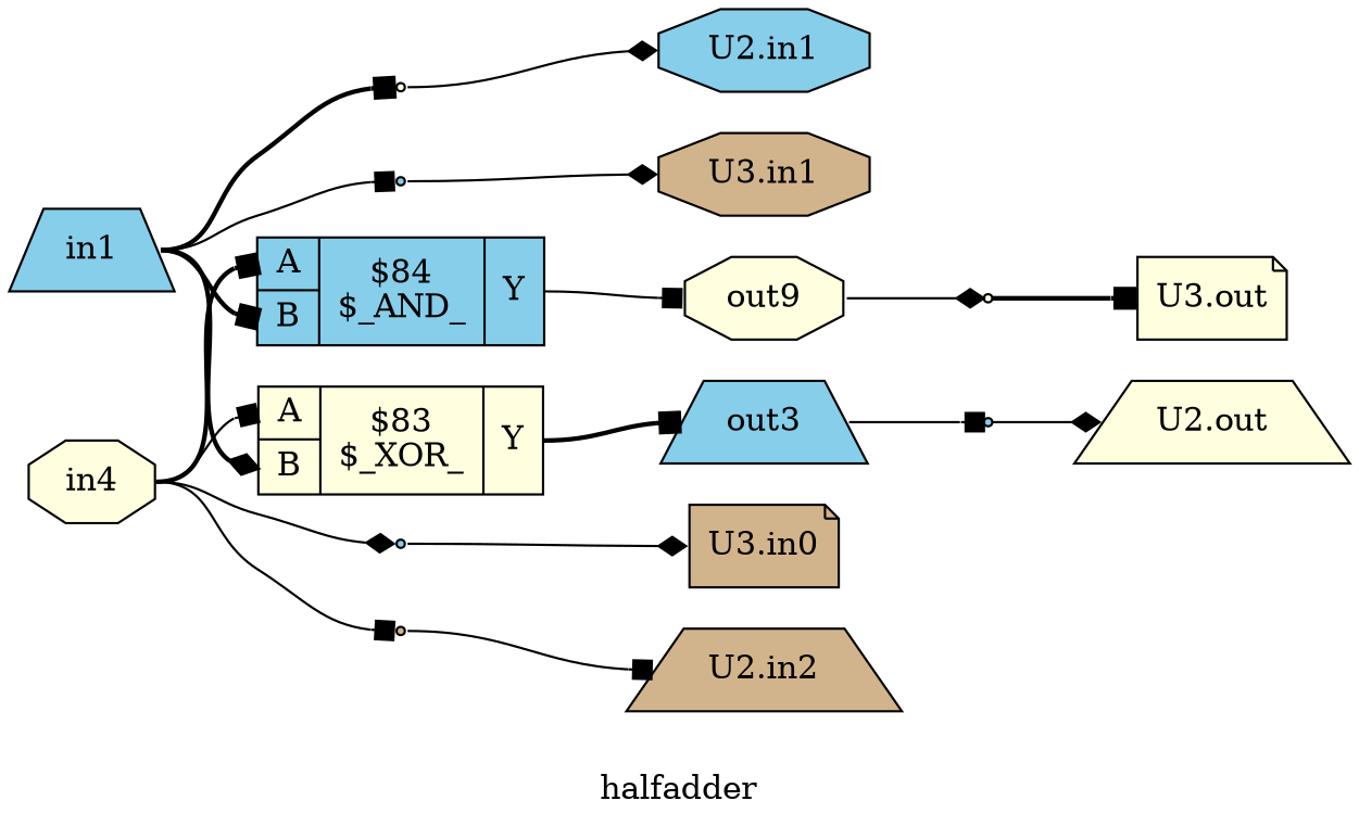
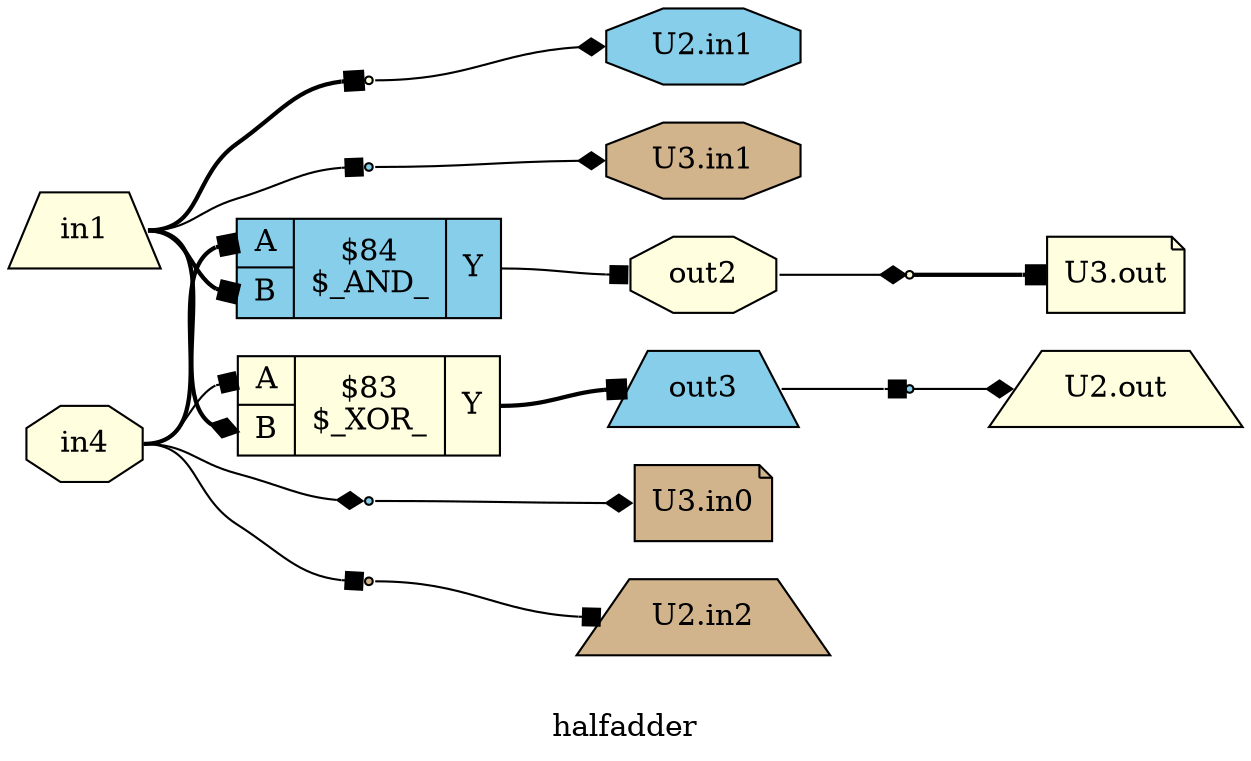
  digraph {
    label=halfadder
    rankdir=LR
    remincross=true
    node [color=black fillcolor=skyblue fontcolor=black shape=point style=filled]
    edge [arrowhead=box color=black fontcolor=black headport=w style=solid tailport=e]
    n1 [label="U2.in1" shape=octagon]
    n2 [fillcolor=tan label="U2.in2" shape=trapezium]
    n3 [fillcolor=lightyellow label="U2.out" shape=trapezium]
    n4 [fillcolor=tan label="U3.in1" shape=octagon]
    n5 [fillcolor=tan label="U3.in0" shape=note]
    n6 [fillcolor=lightyellow label="U3.out" shape=note]
-   n7 [label=in1 shape=trapezium]
+   n7 [fillcolor=lightyellow label=in1 shape=trapezium]
    n8 [fillcolor=lightyellow label="{{<p11> A|<p12> B}|$83\n$_XOR_|{<p13> Y}}" shape=record color="" fontcolor=""]
    n9 [label="{{<p11> A|<p12> B}|$84\n$_AND_|{<p13> Y}}" shape=record color="" fontcolor=""]
    x0 [fillcolor=lightyellow color="" fontcolor=""]
    x3 [color="" fontcolor=""]
    n12 [label=out3 shape=trapezium]
-   n13 [fillcolor=lightyellow label=out9 shape=octagon]
+   n13 [fillcolor=lightyellow label=out2 shape=octagon]
    n14 [fillcolor=lightyellow label=in4 shape=octagon]
    x1 [fillcolor=tan color="" fontcolor=""]
    x4 [color="" fontcolor=""]
    x5 [fillcolor=lightyellow color="" fontcolor=""]
    x2 [color="" fontcolor=""]
    n7 -> n8 [arrowhead=diamond headport="p12:w" style=bold]
    n7 -> n9 [headport="p12:w" style=bold]
    n7 -> x0 [style=bold]
    n7 -> x3
    n8 -> n12 [style=bold tailport="p13:e"]
    n9 -> n13 [tailport="p13:e"]
    x0 -> n1 [arrowhead=diamond]
    x3 -> n4 [arrowhead=diamond]
    n12 -> x2
    n13 -> x5 [arrowhead=diamond]
    n14 -> n8 [headport="p11:w"]
    n14 -> n9 [headport="p11:w" style=bold]
    n14 -> x1
    n14 -> x4 [arrowhead=diamond]
    x1 -> n2
    x4 -> n5 [arrowhead=diamond]
    x5 -> n6 [style=bold]
    x2 -> n3 [arrowhead=diamond]
  }
